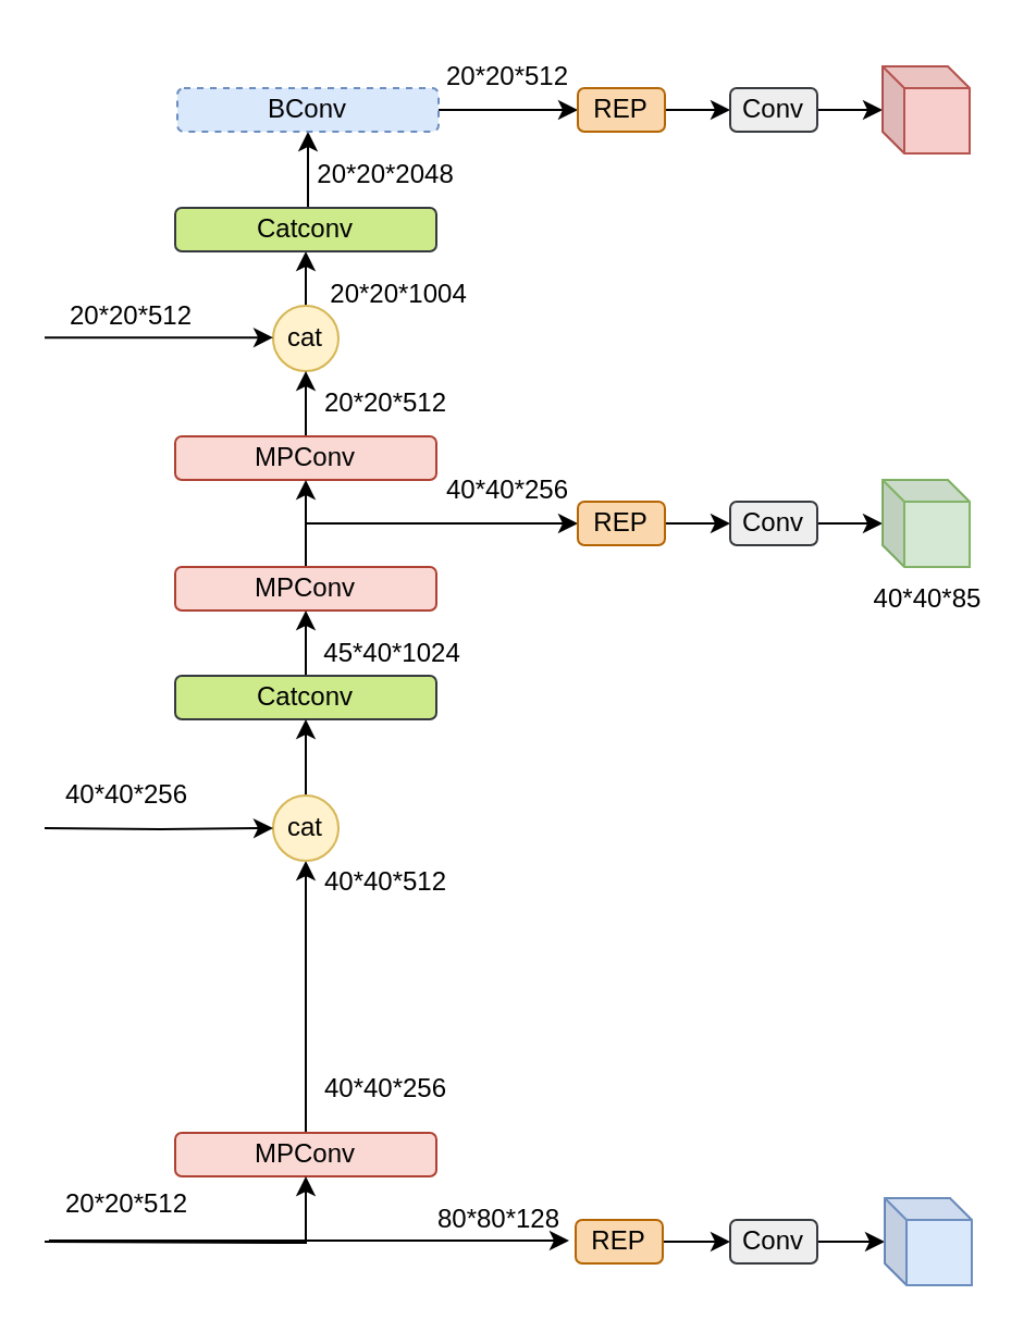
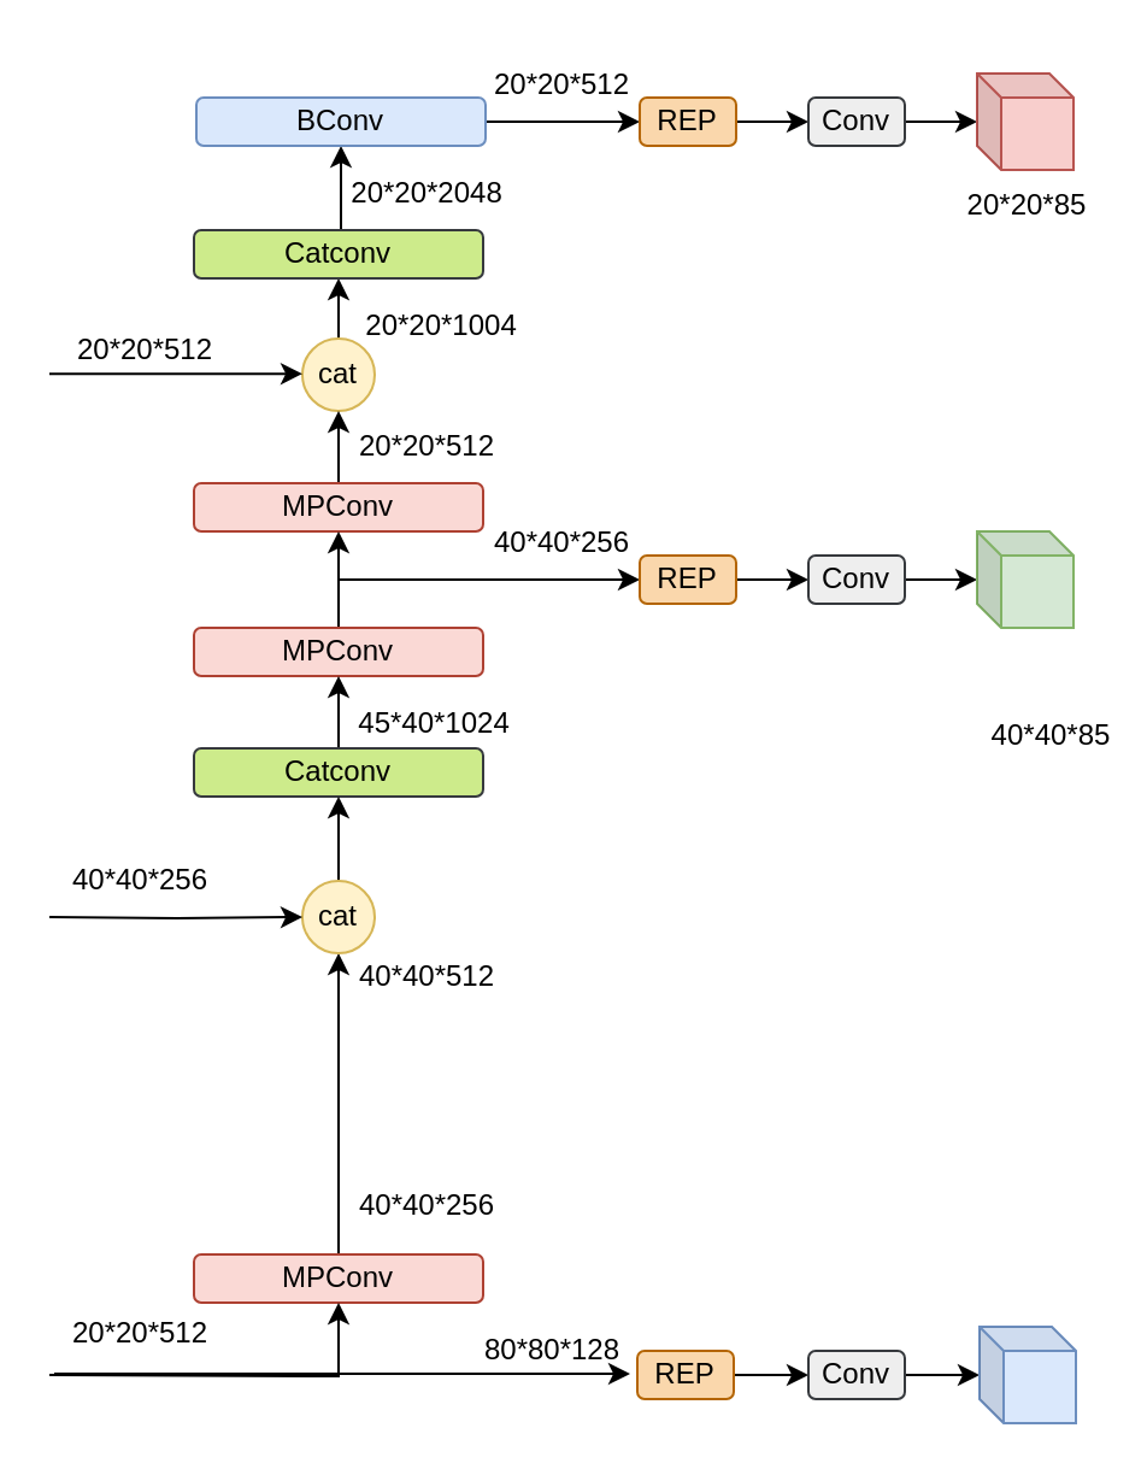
  <mxCell id="0" />
  <mxCell id="1" parent="0" />
  <mxCell id="2" style="edgeStyle=orthogonalEdgeStyle;rounded=0;orthogonalLoop=1;jettySize=auto;html=1;exitX=0.5;exitY=0;exitDx=0;exitDy=0;entryX=0.5;entryY=1;entryDx=0;entryDy=0;" edge="1" parent="1" source="3" target="16"><mxGeometry relative="1" as="geometry" /></mxCell>
  <mxCell id="3" value="cat" style="ellipse;whiteSpace=wrap;html=1;rounded=1;fillColor=#fff2cc;strokeColor=#d6b656;" vertex="1" parent="1"><mxGeometry x="125" y="140" width="30" height="30" as="geometry" /></mxCell>
  <mxCell id="4" value="" style="edgeStyle=orthogonalEdgeStyle;rounded=0;orthogonalLoop=1;jettySize=auto;html=1;" edge="1" parent="1" source="5" target="3"><mxGeometry relative="1" as="geometry" /></mxCell>
  <mxCell id="5" value="MPConv" style="whiteSpace=wrap;html=1;rounded=1;fillColor=#fad9d5;strokeColor=#ae4132;" vertex="1" parent="1"><mxGeometry x="80" y="200" width="120" height="20" as="geometry" /></mxCell>
  <mxCell id="6" value="" style="edgeStyle=orthogonalEdgeStyle;rounded=0;orthogonalLoop=1;jettySize=auto;html=1;" edge="1" parent="1" source="8" target="5"><mxGeometry relative="1" as="geometry" /></mxCell>
  <mxCell id="7" style="edgeStyle=orthogonalEdgeStyle;rounded=0;orthogonalLoop=1;jettySize=auto;html=1;exitX=0.5;exitY=0;exitDx=0;exitDy=0;entryX=0;entryY=0.5;entryDx=0;entryDy=0;" edge="1" parent="1" source="8" target="22"><mxGeometry relative="1" as="geometry" /></mxCell>
  <mxCell id="8" value="MPConv" style="whiteSpace=wrap;html=1;rounded=1;fillColor=#fad9d5;strokeColor=#ae4132;" vertex="1" parent="1"><mxGeometry x="80" y="260" width="120" height="20" as="geometry" /></mxCell>
  <mxCell id="9" value="" style="edgeStyle=orthogonalEdgeStyle;rounded=0;orthogonalLoop=1;jettySize=auto;html=1;" edge="1" parent="1" source="10" target="8"><mxGeometry relative="1" as="geometry" /></mxCell>
  <mxCell id="10" value="Catconv" style="whiteSpace=wrap;html=1;rounded=1;fillColor=#cdeb8b;strokeColor=#36393d;" vertex="1" parent="1"><mxGeometry x="80" y="310" width="120" height="20" as="geometry" /></mxCell>
  <mxCell id="11" style="edgeStyle=orthogonalEdgeStyle;rounded=0;orthogonalLoop=1;jettySize=auto;html=1;exitX=0.5;exitY=0;exitDx=0;exitDy=0;entryX=0.5;entryY=1;entryDx=0;entryDy=0;" edge="1" parent="1" source="12" target="14"><mxGeometry relative="1" as="geometry"><mxPoint x="124" y="410" as="targetPoint" /><Array as="points"><mxPoint x="140" y="410" /><mxPoint x="140" y="410" /></Array></mxGeometry></mxCell>
  <mxCell id="12" value="MPConv" style="whiteSpace=wrap;html=1;rounded=1;fillColor=#fad9d5;strokeColor=#ae4132;" vertex="1" parent="1"><mxGeometry x="80" y="520" width="120" height="20" as="geometry" /></mxCell>
  <mxCell id="13" value="" style="edgeStyle=orthogonalEdgeStyle;rounded=0;orthogonalLoop=1;jettySize=auto;html=1;" edge="1" parent="1" source="14" target="10"><mxGeometry relative="1" as="geometry" /></mxCell>
  <mxCell id="14" value="cat" style="ellipse;whiteSpace=wrap;html=1;rounded=1;fillColor=#fff2cc;strokeColor=#d6b656;" vertex="1" parent="1"><mxGeometry x="125" y="365" width="30" height="30" as="geometry" /></mxCell>
  <mxCell id="15" style="edgeStyle=orthogonalEdgeStyle;rounded=0;orthogonalLoop=1;jettySize=auto;html=1;exitX=0.5;exitY=0;exitDx=0;exitDy=0;entryX=0.5;entryY=1;entryDx=0;entryDy=0;" edge="1" parent="1" source="16" target="18"><mxGeometry relative="1" as="geometry"><mxPoint x="140" y="75" as="sourcePoint" /></mxGeometry></mxCell>
  <mxCell id="16" value="Catconv" style="rounded=1;whiteSpace=wrap;html=1;fillColor=#cdeb8b;strokeColor=#36393d;" vertex="1" parent="1"><mxGeometry x="80" y="95" width="120" height="20" as="geometry" /></mxCell>
  <mxCell id="17" style="edgeStyle=orthogonalEdgeStyle;rounded=0;orthogonalLoop=1;jettySize=auto;html=1;exitX=1;exitY=0.5;exitDx=0;exitDy=0;entryX=0;entryY=0.5;entryDx=0;entryDy=0;" edge="1" parent="1" source="18" target="20"><mxGeometry relative="1" as="geometry" /></mxCell>
- <mxCell id="18" value="BConv" style="rounded=1;whiteSpace=wrap;html=1;fillColor=#dae8fc;strokeColor=#6c8ebf;dashed=1;" vertex="1" parent="1"><mxGeometry x="81" y="40" width="120" height="20" as="geometry" /></mxCell>
+ <mxCell id="18" value="BConv" style="rounded=1;whiteSpace=wrap;html=1;fillColor=#dae8fc;strokeColor=#6c8ebf;" vertex="1" parent="1"><mxGeometry x="81" y="40" width="120" height="20" as="geometry" /></mxCell>
  <mxCell id="19" value="" style="edgeStyle=orthogonalEdgeStyle;rounded=0;orthogonalLoop=1;jettySize=auto;html=1;" edge="1" parent="1" source="20" target="26"><mxGeometry relative="1" as="geometry" /></mxCell>
  <mxCell id="20" value="REP" style="rounded=1;whiteSpace=wrap;html=1;fillColor=#fad7ac;strokeColor=#b46504;" vertex="1" parent="1"><mxGeometry x="265" y="40" width="40" height="20" as="geometry" /></mxCell>
  <mxCell id="21" value="" style="edgeStyle=orthogonalEdgeStyle;rounded=0;orthogonalLoop=1;jettySize=auto;html=1;" edge="1" parent="1" source="22" target="28"><mxGeometry relative="1" as="geometry" /></mxCell>
  <mxCell id="22" value="REP" style="rounded=1;whiteSpace=wrap;html=1;fillColor=#fad7ac;strokeColor=#b46504;" vertex="1" parent="1"><mxGeometry x="265" y="230" width="40" height="20" as="geometry" /></mxCell>
  <mxCell id="23" value="" style="edgeStyle=orthogonalEdgeStyle;rounded=0;orthogonalLoop=1;jettySize=auto;html=1;" edge="1" parent="1" source="24" target="30"><mxGeometry relative="1" as="geometry" /></mxCell>
  <mxCell id="24" value="REP" style="rounded=1;whiteSpace=wrap;html=1;fillColor=#fad7ac;strokeColor=#b46504;" vertex="1" parent="1"><mxGeometry x="264" y="560" width="40" height="20" as="geometry" /></mxCell>
  <mxCell id="25" value="" style="edgeStyle=orthogonalEdgeStyle;rounded=0;orthogonalLoop=1;jettySize=auto;html=1;" edge="1" parent="1" source="26" target="31"><mxGeometry relative="1" as="geometry" /></mxCell>
  <mxCell id="26" value="Conv" style="rounded=1;whiteSpace=wrap;html=1;fillColor=#eeeeee;strokeColor=#36393d;" vertex="1" parent="1"><mxGeometry x="335" y="40" width="40" height="20" as="geometry" /></mxCell>
  <mxCell id="27" value="" style="edgeStyle=orthogonalEdgeStyle;rounded=0;orthogonalLoop=1;jettySize=auto;html=1;" edge="1" parent="1" source="28" target="32"><mxGeometry relative="1" as="geometry" /></mxCell>
  <mxCell id="28" value="Conv" style="rounded=1;whiteSpace=wrap;html=1;fillColor=#eeeeee;strokeColor=#36393d;" vertex="1" parent="1"><mxGeometry x="335" y="230" width="40" height="20" as="geometry" /></mxCell>
  <mxCell id="29" value="" style="edgeStyle=orthogonalEdgeStyle;rounded=0;orthogonalLoop=1;jettySize=auto;html=1;" edge="1" parent="1" source="30" target="33"><mxGeometry relative="1" as="geometry" /></mxCell>
  <mxCell id="30" value="Conv" style="rounded=1;whiteSpace=wrap;html=1;fillColor=#eeeeee;strokeColor=#36393d;" vertex="1" parent="1"><mxGeometry x="335" y="560" width="40" height="20" as="geometry" /></mxCell>
  <mxCell id="31" value="" style="shape=cube;whiteSpace=wrap;html=1;boundedLbl=1;backgroundOutline=1;darkOpacity=0.05;darkOpacity2=0.1;size=10;fontStyle=1;fillColor=#f8cecc;strokeColor=#b85450;" vertex="1" parent="1"><mxGeometry x="405" y="30" width="40" height="40" as="geometry" /></mxCell>
  <mxCell id="32" value="" style="shape=cube;whiteSpace=wrap;html=1;boundedLbl=1;backgroundOutline=1;darkOpacity=0.05;darkOpacity2=0.1;size=10;fillColor=#d5e8d4;strokeColor=#82b366;" vertex="1" parent="1"><mxGeometry x="405" y="220" width="40" height="40" as="geometry" /></mxCell>
  <mxCell id="33" value="" style="shape=cube;whiteSpace=wrap;html=1;boundedLbl=1;backgroundOutline=1;darkOpacity=0.05;darkOpacity2=0.1;size=10;fillColor=#dae8fc;strokeColor=#6c8ebf;" vertex="1" parent="1"><mxGeometry x="406" y="550" width="40" height="40" as="geometry" /></mxCell>
  <mxCell id="34" value="40*40*256" style="text;html=1;strokeColor=none;fillColor=none;align=center;verticalAlign=middle;whiteSpace=wrap;rounded=0;strokeWidth=1;fontSize=12;" vertex="1" parent="1"><mxGeometry x="149" y="485" width="56" height="30" as="geometry" /></mxCell>
  <mxCell id="35" value="40*40*512" style="text;html=1;strokeColor=none;fillColor=none;align=center;verticalAlign=middle;whiteSpace=wrap;rounded=0;strokeWidth=1;fontSize=12;" vertex="1" parent="1"><mxGeometry x="149" y="390" width="56" height="30" as="geometry" /></mxCell>
  <mxCell id="36" value="45*40*1024" style="text;html=1;strokeColor=none;fillColor=none;align=center;verticalAlign=middle;whiteSpace=wrap;rounded=0;strokeWidth=1;fontSize=12;" vertex="1" parent="1"><mxGeometry x="152" y="285" width="56" height="30" as="geometry" /></mxCell>
  <mxCell id="37" value="40*40*256" style="text;html=1;strokeColor=none;fillColor=none;align=center;verticalAlign=middle;whiteSpace=wrap;rounded=0;strokeWidth=1;fontSize=12;" vertex="1" parent="1"><mxGeometry x="205" y="210" width="56" height="30" as="geometry" /></mxCell>
  <mxCell id="38" value="20*20*512" style="text;html=1;strokeColor=none;fillColor=none;align=center;verticalAlign=middle;whiteSpace=wrap;rounded=0;strokeWidth=1;fontSize=12;" vertex="1" parent="1"><mxGeometry x="149" y="170" width="56" height="30" as="geometry" /></mxCell>
  <mxCell id="39" value="20*20*1004" style="text;html=1;strokeColor=none;fillColor=none;align=center;verticalAlign=middle;whiteSpace=wrap;rounded=0;strokeWidth=1;fontSize=12;" vertex="1" parent="1"><mxGeometry x="155" y="120" width="56" height="30" as="geometry" /></mxCell>
  <mxCell id="40" value="20*20*2048" style="text;html=1;strokeColor=none;fillColor=none;align=center;verticalAlign=middle;whiteSpace=wrap;rounded=0;strokeWidth=1;fontSize=12;" vertex="1" parent="1"><mxGeometry x="149" y="65" width="56" height="30" as="geometry" /></mxCell>
  <mxCell id="41" value="20*20*512" style="text;html=1;strokeColor=none;fillColor=none;align=center;verticalAlign=middle;whiteSpace=wrap;rounded=0;strokeWidth=1;fontSize=12;" vertex="1" parent="1"><mxGeometry x="205" y="20" width="56" height="30" as="geometry" /></mxCell>
  <mxCell id="42" value="80*80*128" style="text;html=1;strokeColor=none;fillColor=none;align=center;verticalAlign=middle;whiteSpace=wrap;rounded=0;strokeWidth=1;fontSize=12;" vertex="1" parent="1"><mxGeometry x="201" y="545" width="56" height="30" as="geometry" /></mxCell>
- <mxCell id="44" value="40*40*85" style="text;html=1;strokeColor=none;fillColor=none;align=center;verticalAlign=middle;whiteSpace=wrap;rounded=0;strokeWidth=1;fontSize=12;" vertex="1" parent="1"><mxGeometry x="398" y="260" width="56" height="30" as="geometry" /></mxCell>
+ <mxCell id="43" value="20*20*85" style="text;html=1;strokeColor=none;fillColor=none;align=center;verticalAlign=middle;whiteSpace=wrap;rounded=0;strokeWidth=1;fontSize=12;" vertex="1" parent="1"><mxGeometry x="398" y="70" width="56" height="30" as="geometry" /></mxCell>
+ <mxCell id="44" value="40*40*85" style="text;html=1;strokeColor=none;fillColor=none;align=center;verticalAlign=middle;whiteSpace=wrap;rounded=0;strokeWidth=1;fontSize=12;" vertex="1" parent="1"><mxGeometry x="408" y="290" width="56" height="30" as="geometry" /></mxCell>
  <mxCell id="45" style="edgeStyle=orthogonalEdgeStyle;rounded=0;orthogonalLoop=1;jettySize=auto;html=1;exitX=1;exitY=0.5;exitDx=0;exitDy=0;entryX=0;entryY=0.5;entryDx=0;entryDy=0;" edge="1" parent="1"><mxGeometry relative="1" as="geometry"><mxPoint x="22" y="569.5" as="sourcePoint" /><mxPoint x="261" y="569.5" as="targetPoint" /></mxGeometry></mxCell>
  <mxCell id="46" style="edgeStyle=orthogonalEdgeStyle;rounded=0;orthogonalLoop=1;jettySize=auto;html=1;entryX=0;entryY=0.5;entryDx=0;entryDy=0;" edge="1" parent="1" target="14"><mxGeometry relative="1" as="geometry"><mxPoint x="20" y="380" as="sourcePoint" /><mxPoint x="260.5" y="430" as="targetPoint" /></mxGeometry></mxCell>
  <mxCell id="47" style="edgeStyle=orthogonalEdgeStyle;rounded=0;orthogonalLoop=1;jettySize=auto;html=1;entryX=0;entryY=0.5;entryDx=0;entryDy=0;" edge="1" parent="1"><mxGeometry relative="1" as="geometry"><mxPoint x="20" y="154.58" as="sourcePoint" /><mxPoint x="125" y="154.58" as="targetPoint" /></mxGeometry></mxCell>
  <mxCell id="48" value="20*20*512" style="text;html=1;strokeColor=none;fillColor=none;align=center;verticalAlign=middle;whiteSpace=wrap;rounded=0;strokeWidth=1;fontSize=12;" vertex="1" parent="1"><mxGeometry x="30" y="130" width="60" height="30" as="geometry" /></mxCell>
  <mxCell id="49" value="40*40*256" style="text;html=1;strokeColor=none;fillColor=none;align=center;verticalAlign=middle;whiteSpace=wrap;rounded=0;strokeWidth=1;fontSize=12;" vertex="1" parent="1"><mxGeometry x="30" y="350" width="56" height="30" as="geometry" /></mxCell>
  <mxCell id="50" value="20*20*512" style="text;html=1;strokeColor=none;fillColor=none;align=center;verticalAlign=middle;whiteSpace=wrap;rounded=0;strokeWidth=1;fontSize=12;" vertex="1" parent="1"><mxGeometry x="28" y="545" width="60" height="15" as="geometry" /></mxCell>
  <mxCell id="51" style="edgeStyle=orthogonalEdgeStyle;rounded=0;orthogonalLoop=1;jettySize=auto;html=1;entryX=0.5;entryY=1;entryDx=0;entryDy=0;" edge="1" parent="1" target="12"><mxGeometry relative="1" as="geometry"><mxPoint x="20" y="570" as="sourcePoint" /><mxPoint x="271" y="579.5" as="targetPoint" /></mxGeometry></mxCell>
